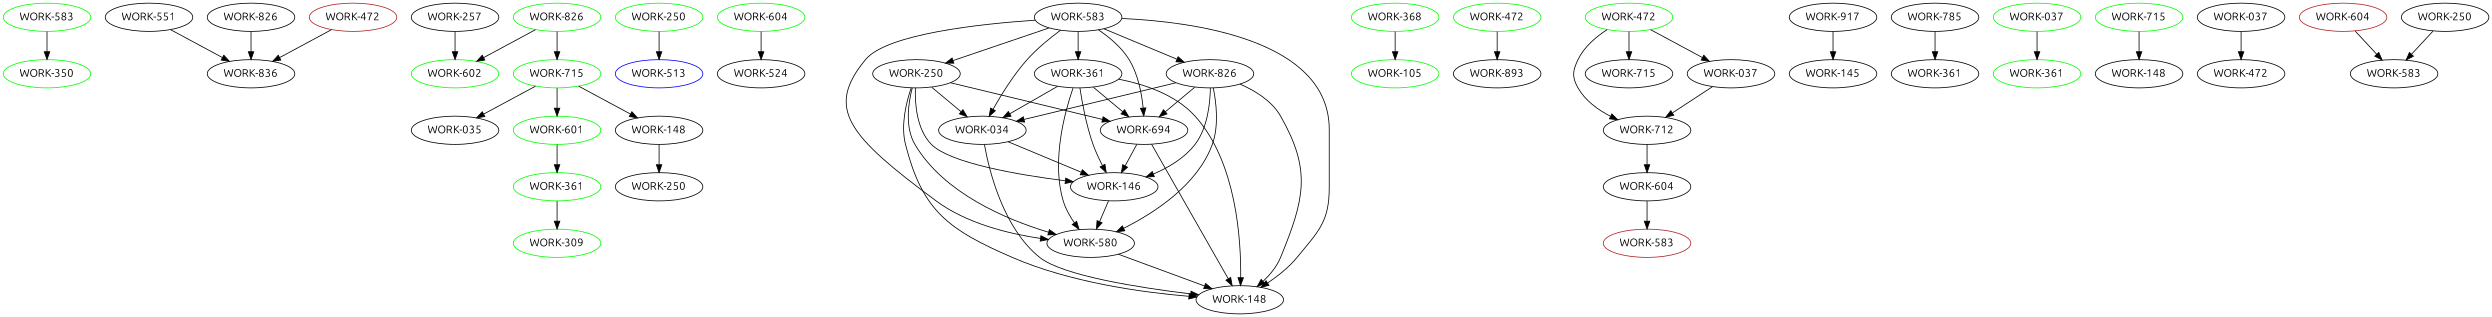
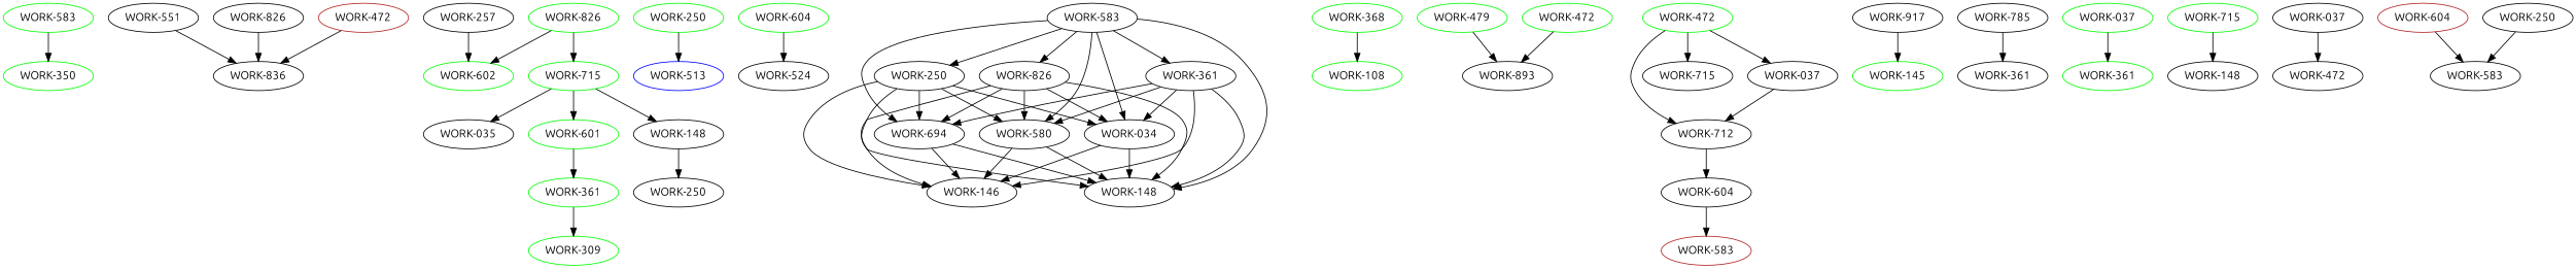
  digraph {
    fontname=Ubuntu
    node [fontname=Ubuntu]
    edge [fontname=Ubuntu]
    n1 [color=green label="WORK-350"]
    n2 [label="WORK-551"]
    n3 [label="WORK-836"]
    n4 [color=green label="WORK-602"]
    n5 [color=blue label="WORK-513"]
    n6 [color=black label="WORK-524"]
    n7 [color=black label="WORK-035"]
    n8 [label="WORK-146"]
    n9 [label="WORK-257"]
    n10 [color=green label="WORK-368"]
-   n11 [color=green label="WORK-105"]
+   n11 [color=green label="WORK-108"]
+   n12 [color=green label="WORK-479"]
    n13 [label="WORK-893"]
    n14 [label="WORK-580"]
    n15 [label="WORK-148"]
    n16 [color=green label="WORK-601"]
    n17 [color=green label="WORK-361"]
    n18 [color=green label="WORK-309"]
    n19 [label="WORK-712"]
    n20 [label="WORK-604"]
    n21 [color=firebrick label="WORK-583"]
    n22 [label="WORK-034"]
-   n23 [label="WORK-145"]
+   n23 [label="WORK-145" color=green]
    n24 [label="WORK-250"]
    n25 [label="WORK-361"]
    n26 [color=green label="WORK-472"]
    n27 [label="WORK-715"]
    n28 [label="WORK-037"]
    n29 [color=green label="WORK-826"]
    n30 [color=green label="WORK-715"]
    n31 [label="WORK-148"]
    n32 [color=green label="WORK-037"]
    n33 [color=green label="WORK-361"]
    n34 [label="WORK-148"]
    n35 [label="WORK-250"]
    n36 [label="WORK-694"]
    n37 [label="WORK-472"]
    n38 [label="WORK-583"]
    n39 [color=green label="WORK-604"]
    n40 [label="WORK-826"]
    n41 [color=green label="WORK-250"]
    n42 [color=green label="WORK-472"]
    n43 [label="WORK-583"]
    n44 [label="WORK-361"]
    n45 [color=firebrick label="WORK-604"]
    n46 [color=green label="WORK-715"]
    n47 [label="WORK-826"]
    n48 [label="WORK-037"]
    n49 [label="WORK-250"]
    n50 [color=firebrick label="WORK-472"]
    n51 [color=green label="WORK-583"]
    n52 [label="WORK-785"]
    n53 [label="WORK-917"]
    n2 -> n3
    n9 -> n4
    n10 -> n11
-   n8 -> n14
+   n12 -> n13
+   n14 -> n8
    n14 -> n15
    n16 -> n17
    n17 -> n18
    n19 -> n20
    n20 -> n21
    n22 -> n8
    n22 -> n15
    n26 -> n19
    n26 -> n27
    n26 -> n28
    n28 -> n19
    n29 -> n4
    n29 -> n30
    n30 -> n7
    n30 -> n16
    n30 -> n31
    n31 -> n24
    n32 -> n33
    n35 -> n8
    n35 -> n14
    n35 -> n15
    n35 -> n22
    n35 -> n36
    n36 -> n8
    n36 -> n15
    n39 -> n6
    n40 -> n8
    n40 -> n14
    n40 -> n15
    n40 -> n22
    n40 -> n36
    n41 -> n5
    n42 -> n13
    n43 -> n14
    n43 -> n15
    n43 -> n22
    n43 -> n35
    n43 -> n36
    n43 -> n40
    n43 -> n44
    n44 -> n8
    n44 -> n14
    n44 -> n15
    n44 -> n22
    n44 -> n36
    n45 -> n38
    n46 -> n34
    n47 -> n3
    n48 -> n37
    n49 -> n38
    n50 -> n3
    n51 -> n1
    n52 -> n25
    n53 -> n23
  }
